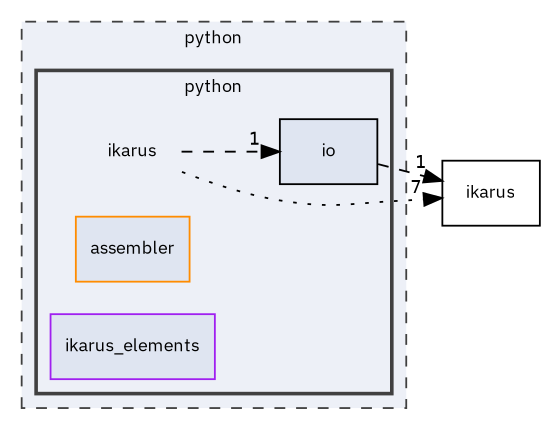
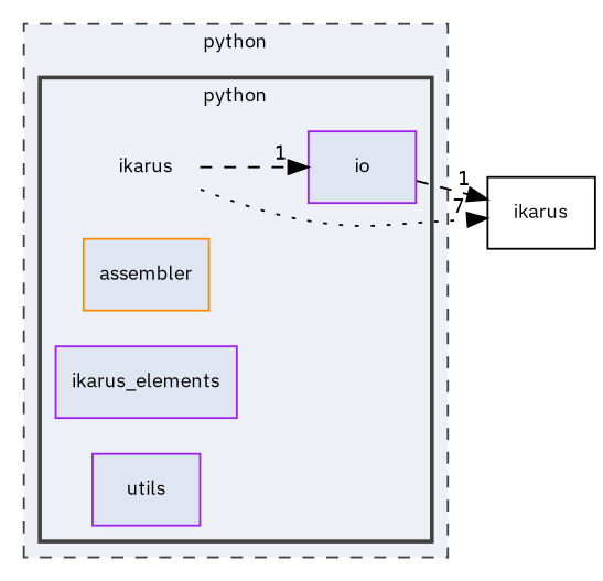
  digraph {
    compound=true
    fontname="IBM Plex Sans"
    rankdir=LR
    node [color=purple fontname="IBM Plex Sans" fontsize=10 shape=box fillcolor="#dfe5f1" style="filled,"]
    edge [fontname="IBM Plex Sans" fontsize=10 headlabel=1 labeldistance=1.5 labelfontname=Helvetica labelfontsize=10 style=dashed]
    n1 [color=deeppink label=ikarus shape=plaintext fillcolor="" style=""]
    n2 [color=darkorange label=assembler]
    n3 [label=ikarus_elements]
-   n4 [color=black label=io]
+   n4 [label=io]
+   n5 [label=utils]
    n6 [color=black fillcolor="#edf0f7" label=ikarus style=""]
    subgraph cluster_1 {
      bgcolor="#edf0f7"
      fontsize=10
      label=python
      pencolor=grey25
      style="filled,dashed,"
      subgraph cluster_2 {
        bgcolor="#edf0f7"
        fontsize=10
        label=python
        pencolor=grey25
        style="filled,bold,"
        n1
        n2
        n3
        n4
+       n5
      }
    }
    n1 -> n4
    n1 -> n6 [headlabel=7 style=dotted]
    n4 -> n6
  }
